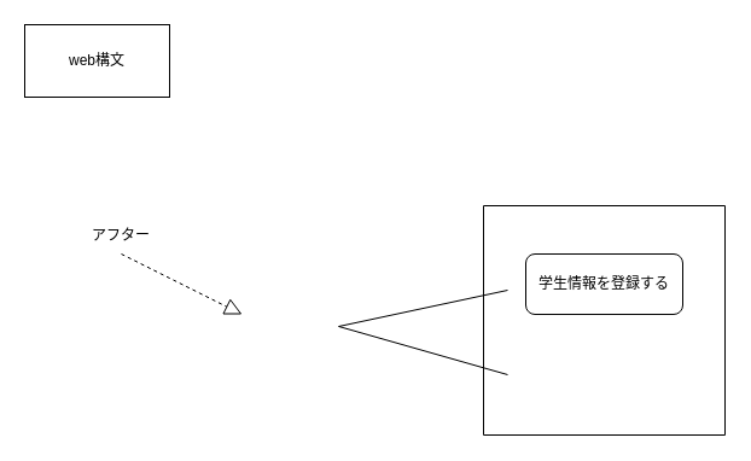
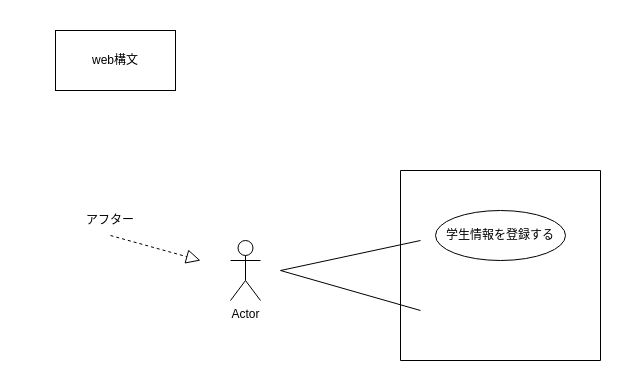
  <mxCell id="0" />
  <mxCell id="1" parent="0" />
- <mxCell id="3" value="web構文" style="rounded=0;whiteSpace=wrap;html=1;" vertex="1" parent="1"><mxGeometry x="20" y="20" width="120" height="60" as="geometry" /></mxCell>
+ <mxCell id="2" value="Actor" style="shape=umlActor;verticalLabelPosition=bottom;verticalAlign=top;html=1;outlineConnect=0;" vertex="1" parent="1"><mxGeometry x="230" y="240" width="30" height="60" as="geometry" /></mxCell>
+ <mxCell id="3" value="web構文" style="rounded=0;whiteSpace=wrap;html=1;" vertex="1" parent="1"><mxGeometry x="55" y="30" width="120" height="60" as="geometry" /></mxCell>
  <mxCell id="4" value="" style="swimlane;startSize=0;" vertex="1" parent="1"><mxGeometry x="400" y="170" width="200" height="190" as="geometry" /></mxCell>
- <mxCell id="5" value="学生情報を登録する" style="whiteSpace=wrap;html=1;rounded=1;" vertex="1" parent="4"><mxGeometry x="35" y="40" width="130" height="50" as="geometry" /></mxCell>
+ <mxCell id="5" value="学生情報を登録する" style="ellipse;whiteSpace=wrap;html=1;" vertex="1" parent="4"><mxGeometry x="35" y="40" width="130" height="50" as="geometry" /></mxCell>
  <mxCell id="6" value="" style="endArrow=none;html=1;rounded=0;" edge="1" parent="1"><mxGeometry width="50" height="50" relative="1" as="geometry"><mxPoint x="280" y="270" as="sourcePoint" /><mxPoint x="420" y="240" as="targetPoint" /></mxGeometry></mxCell>
  <mxCell id="7" value="" style="endArrow=none;html=1;rounded=0;" edge="1" parent="1"><mxGeometry width="50" height="50" relative="1" as="geometry"><mxPoint x="280" y="270" as="sourcePoint" /><mxPoint x="420" y="310" as="targetPoint" /></mxGeometry></mxCell>
- <mxCell id="8" value="アフター" style="text;html=1;align=center;verticalAlign=middle;whiteSpace=wrap;rounded=0;" vertex="1" parent="1"><mxGeometry x="70" y="180" width="60" height="30" as="geometry" /></mxCell>
+ <mxCell id="8" value="アフター" style="text;html=1;align=center;verticalAlign=middle;whiteSpace=wrap;rounded=0;" vertex="1" parent="1"><mxGeometry x="80" y="205" width="60" height="30" as="geometry" /></mxCell>
  <mxCell id="9" value="" style="endArrow=block;dashed=1;endFill=0;endSize=12;html=1;rounded=0;exitX=0.5;exitY=1;exitDx=0;exitDy=0;" edge="1" parent="1" source="8"><mxGeometry width="160" relative="1" as="geometry"><mxPoint x="-60" y="220" as="sourcePoint" /><mxPoint x="200" y="260" as="targetPoint" /></mxGeometry></mxCell>
